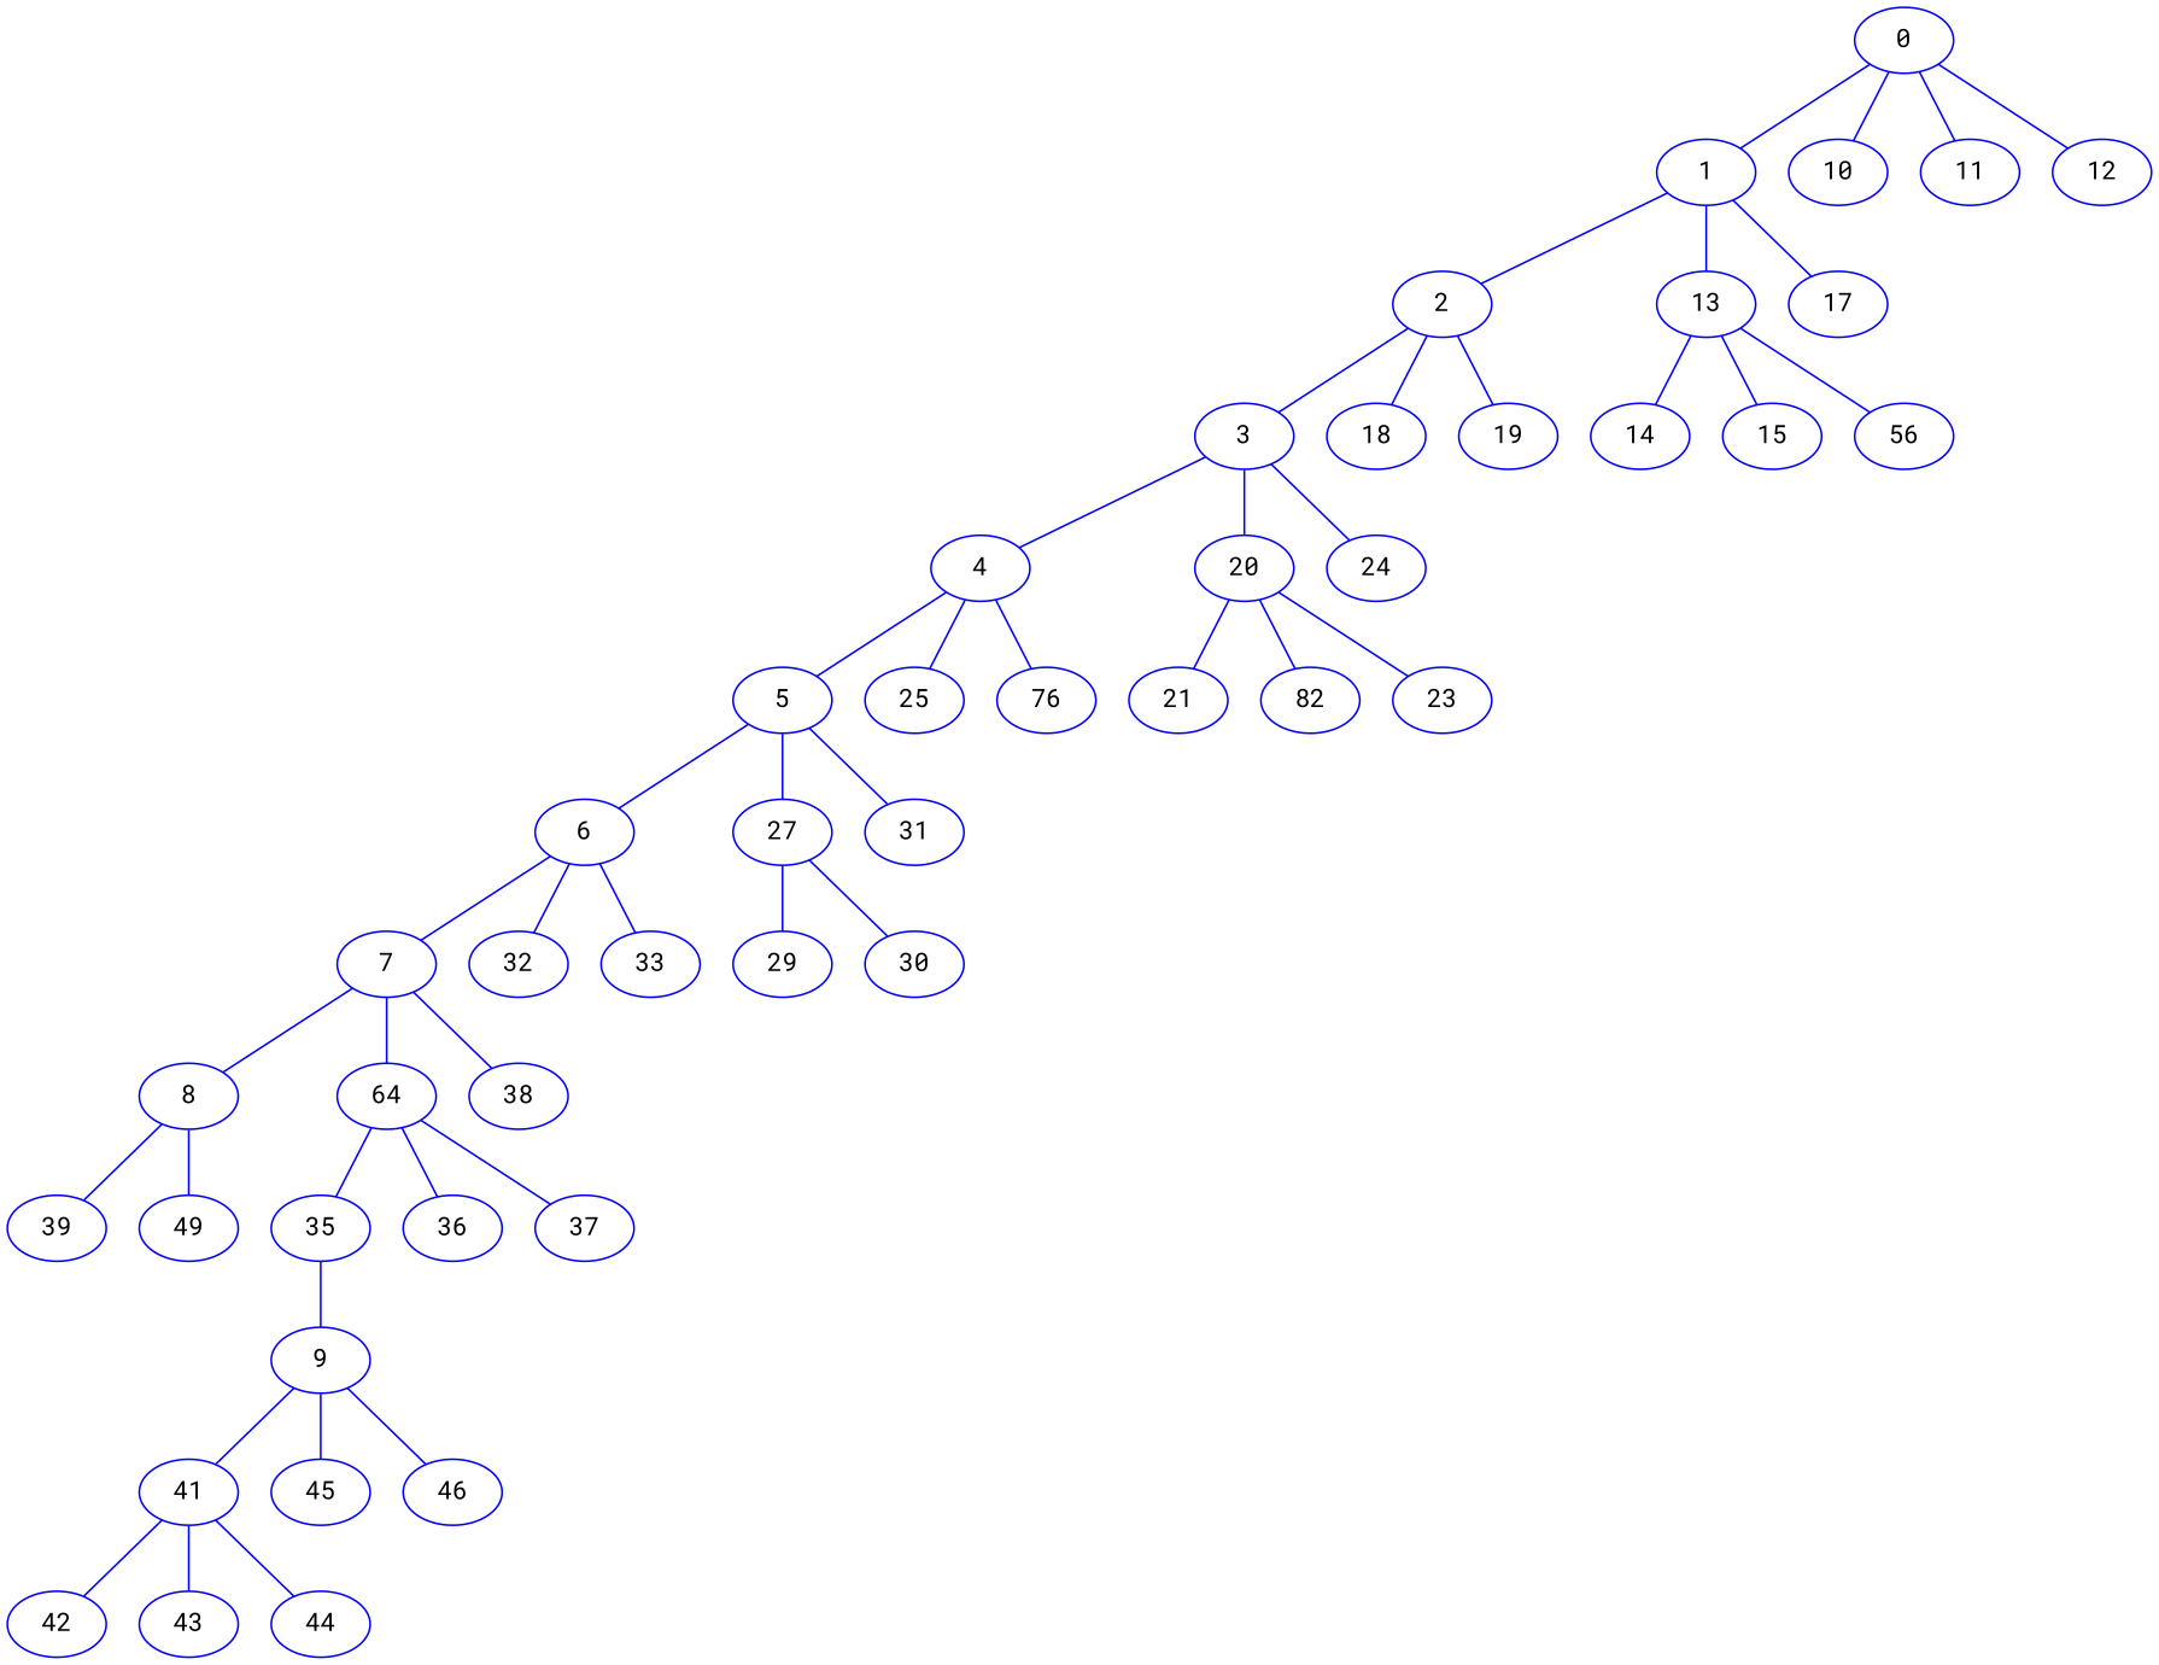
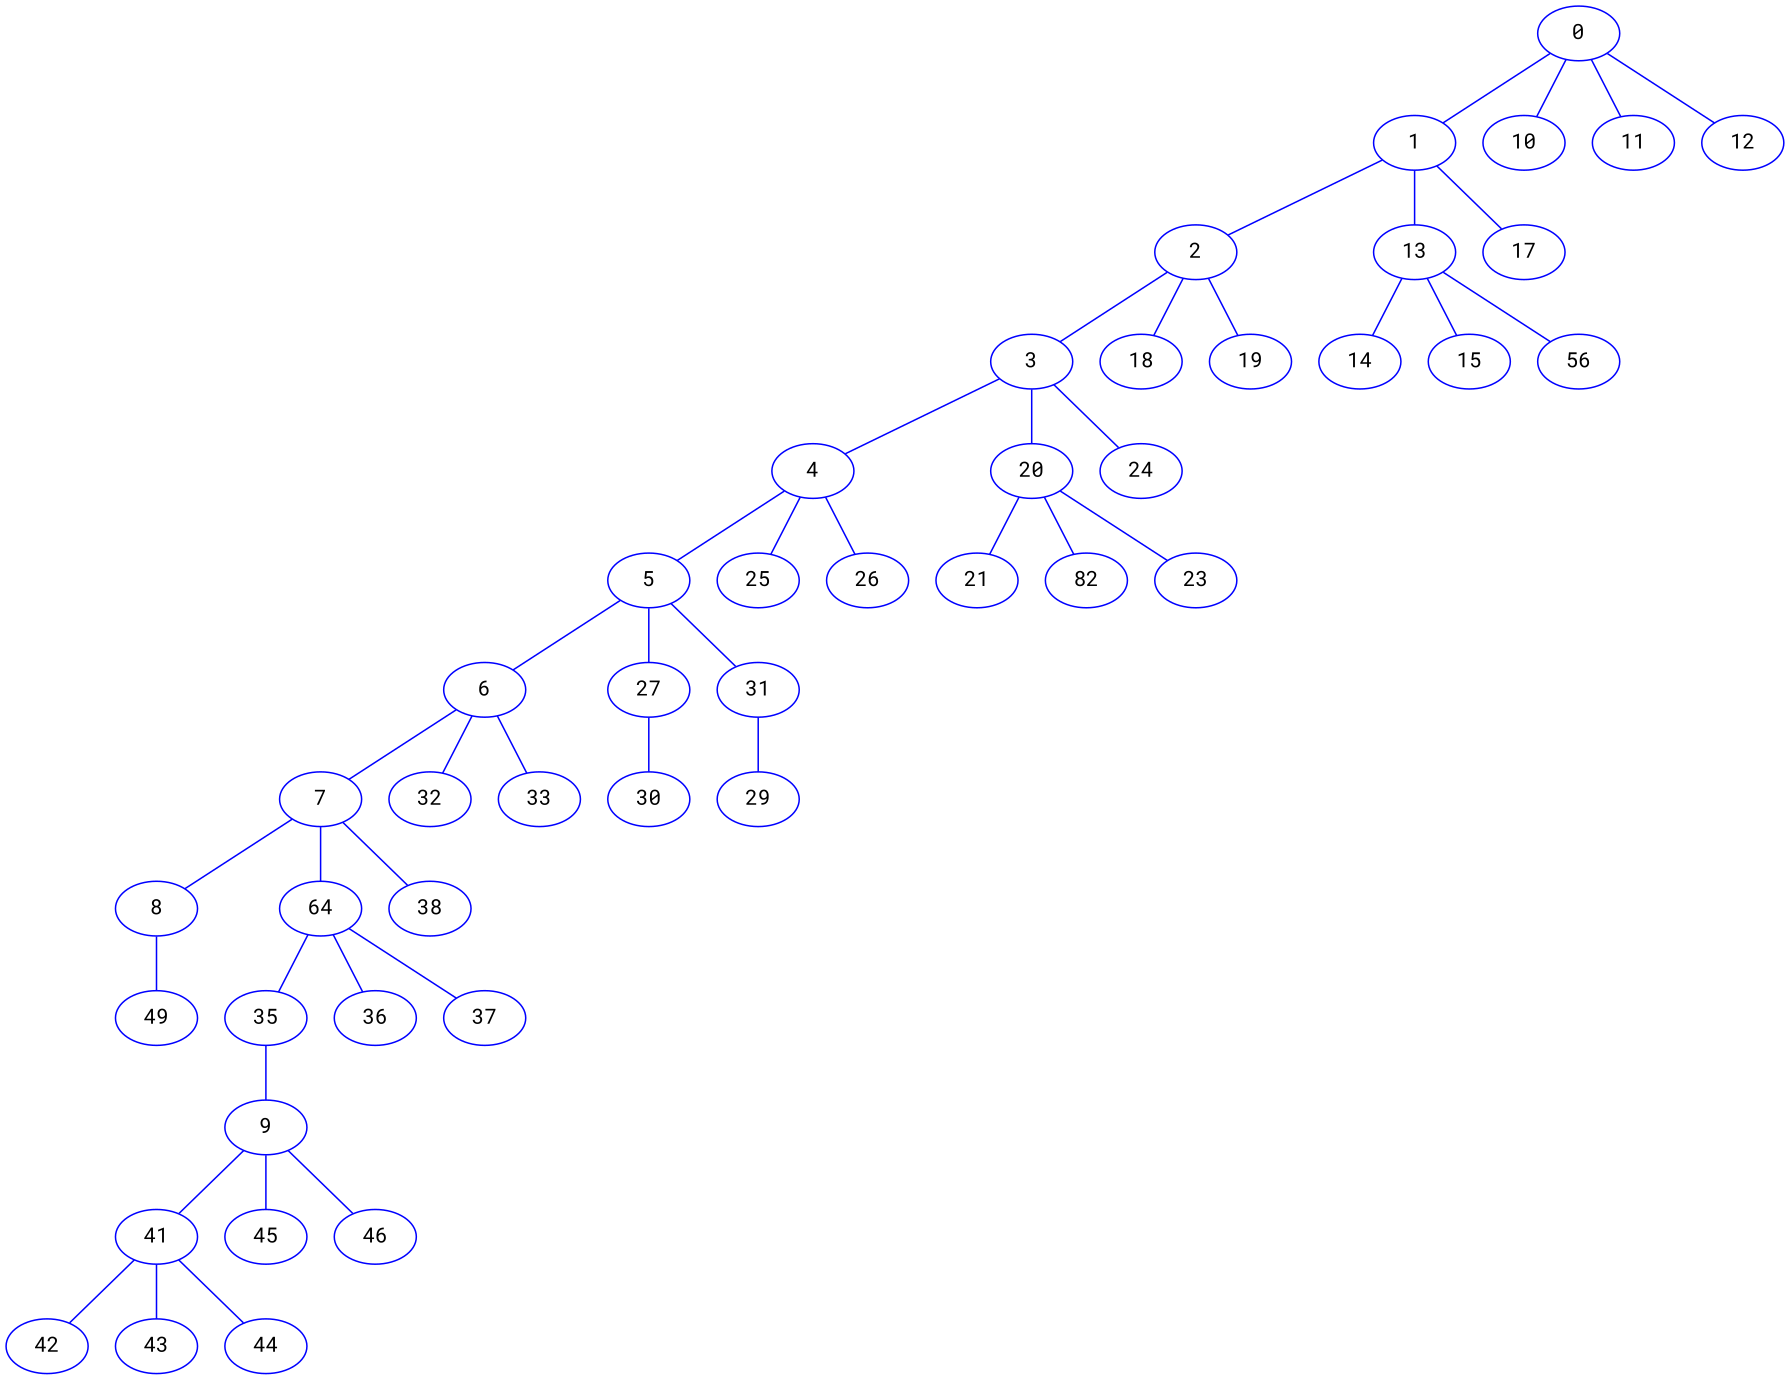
  strict graph {
    fontname="Roboto Mono"
    node [color=blue fontname="Roboto Mono"]
    edge [color=blue fontname="Roboto Mono"]
    0
    1
    10
    11
    12
    2
    13
    17
    3
    18
    19
    14
    15
    n14 [label=56]
    4
    20
    24
    5
    25
-   26 [label=76]
+   26
    21
    n22 [label=82]
    23
    6
    27
    31
    7
    32
    33
    29
    30
    8
    n33 [label=64]
    38
-   39
    n36 [label=49]
    35
    36
    37
    9
    41
    45
    46
    42
    43
    44
    0 -- 1
    0 -- 10
    0 -- 11
    0 -- 12
    1 -- 2
    1 -- 13
    1 -- 17
    2 -- 3
    2 -- 18
    2 -- 19
    13 -- 14
    13 -- 15
    13 -- n14
    3 -- 4
    3 -- 20
    3 -- 24
    4 -- 5
    4 -- 25
    4 -- 26
    20 -- 21
    20 -- n22
    20 -- 23
    5 -- 6
    5 -- 27
    5 -- 31
    6 -- 7
    6 -- 32
    6 -- 33
-   27 -- 29
+   31 -- 29
    27 -- 30
    7 -- 8
    7 -- n33
    7 -- 38
-   8 -- 39
    8 -- n36
    n33 -- 35
    n33 -- 36
    n33 -- 37
    35 -- 9
    9 -- 41
    9 -- 45
    9 -- 46
    41 -- 42
    41 -- 43
    41 -- 44
  }
